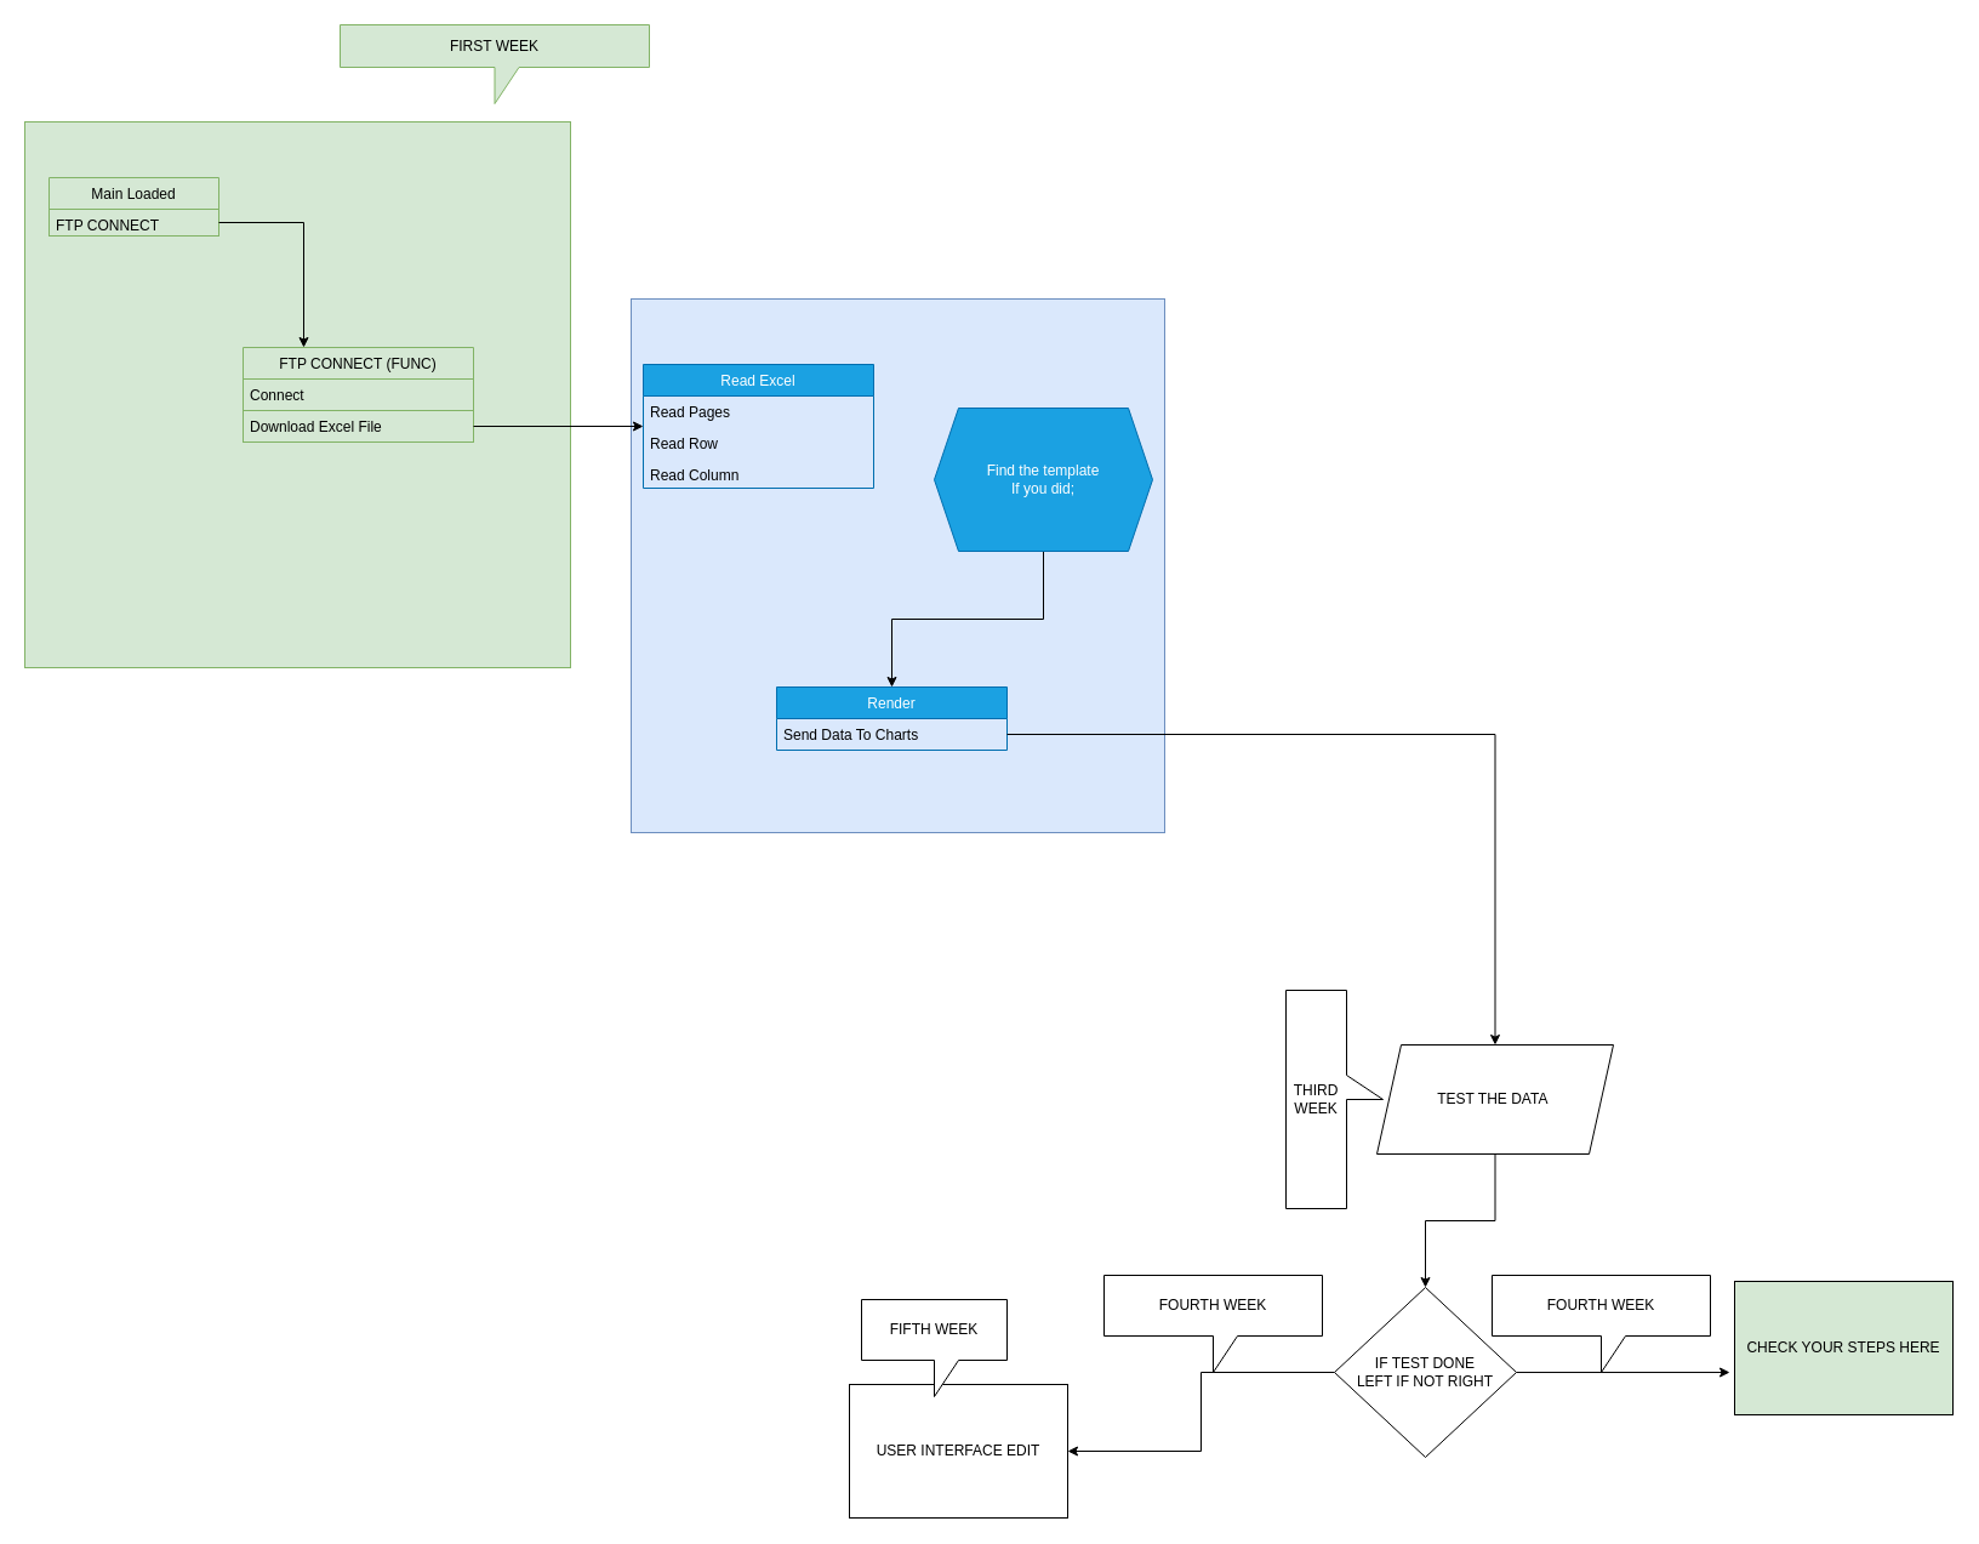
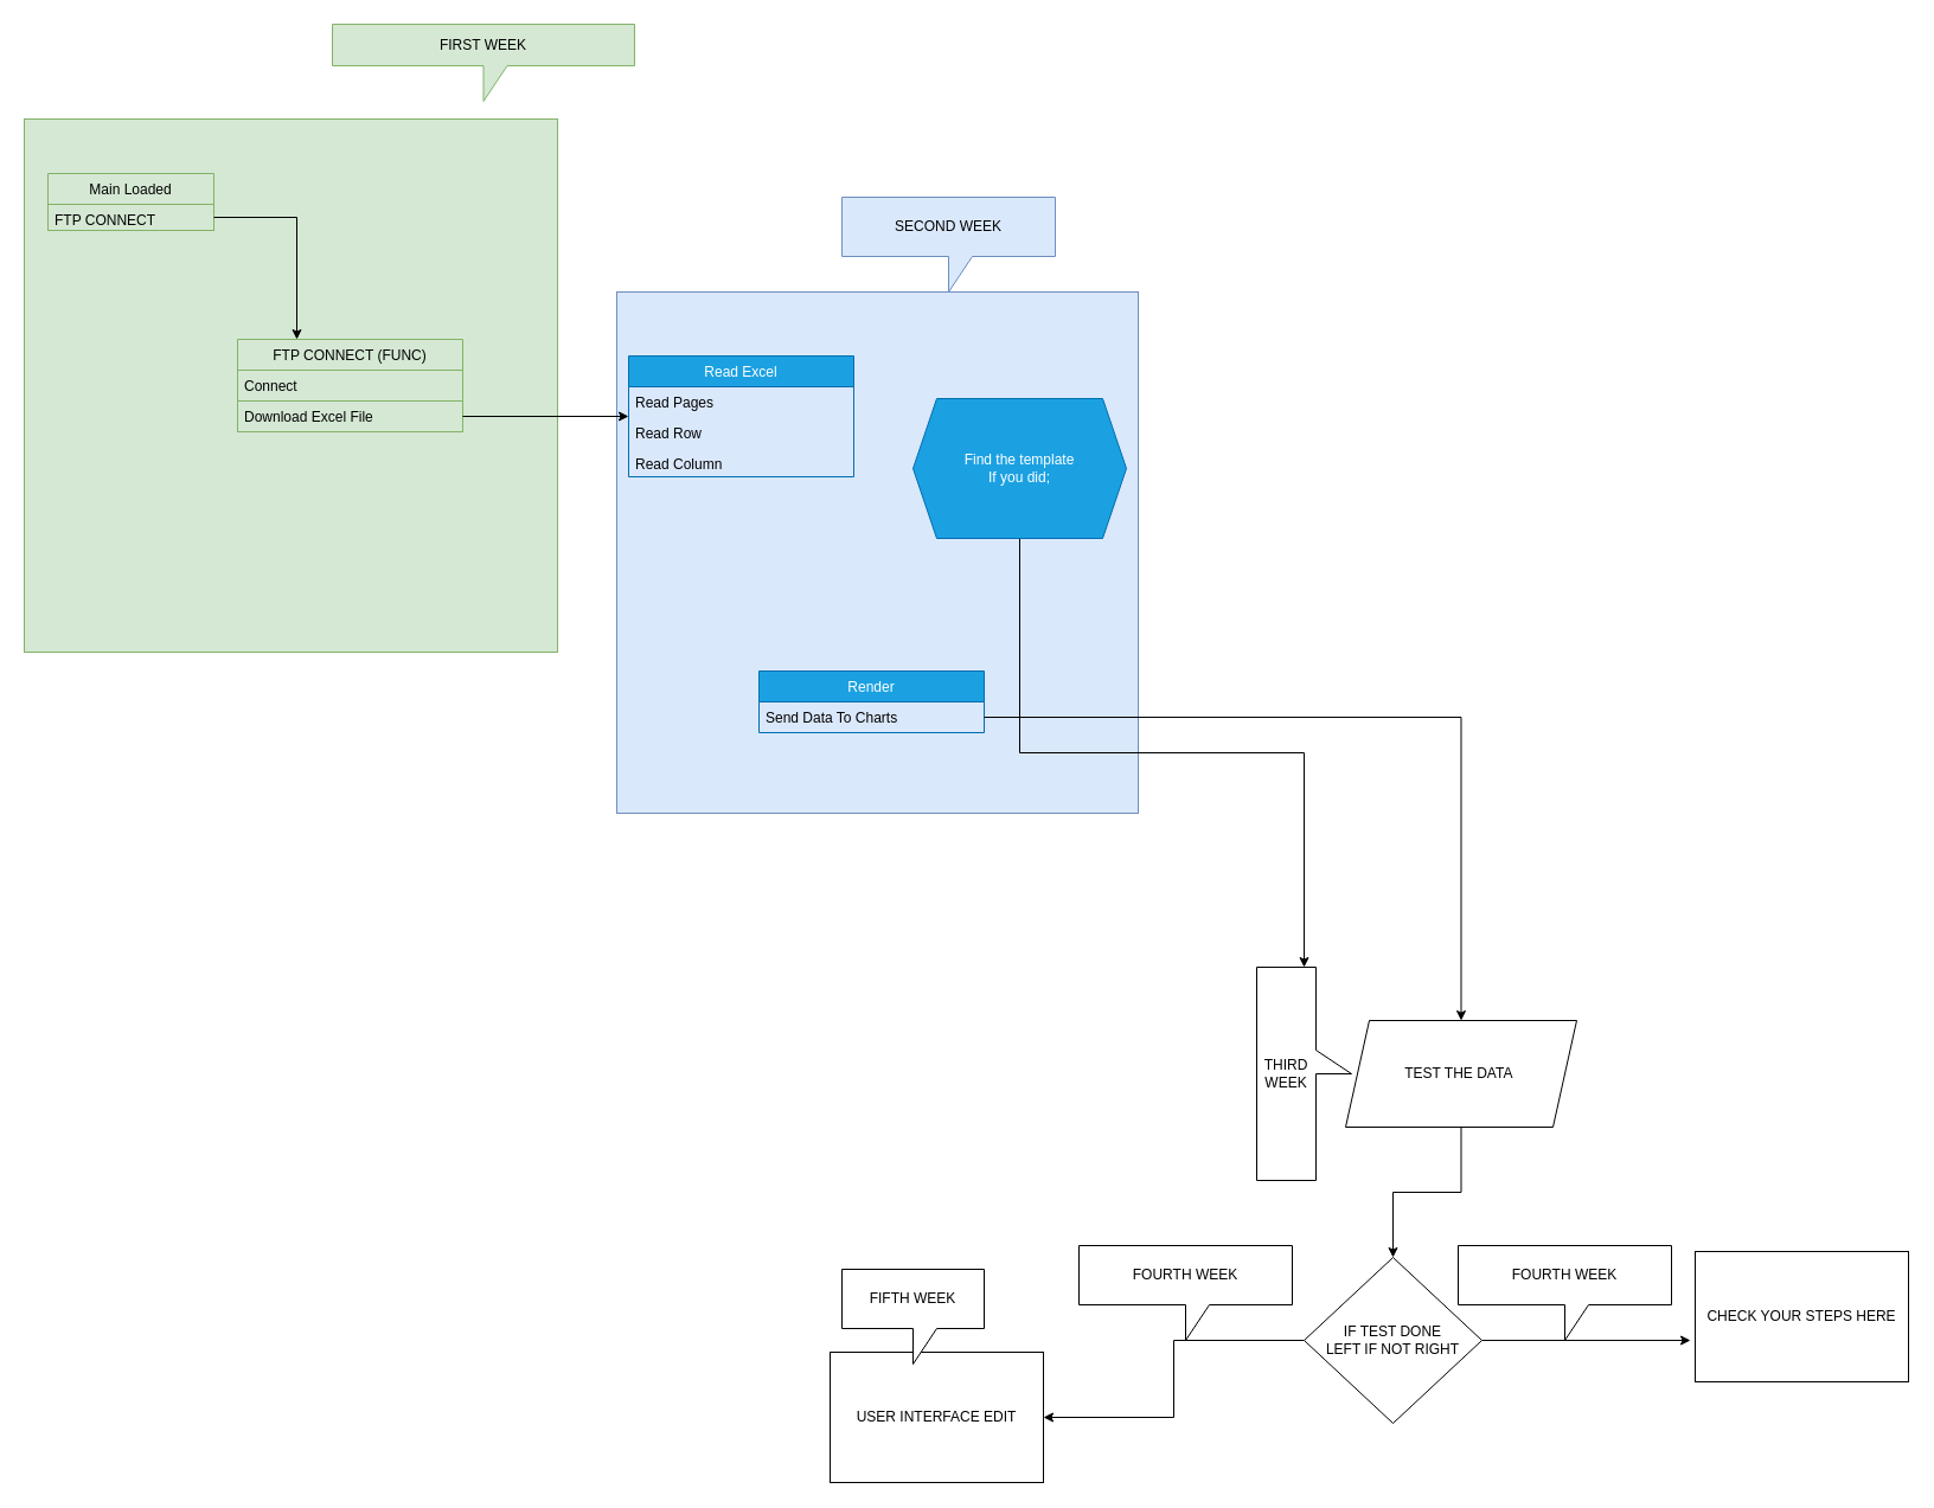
  <mxCell id="0" />
  <mxCell id="1" parent="0" />
  <mxCell id="2" value="" style="whiteSpace=wrap;html=1;aspect=fixed;fillColor=#d5e8d4;strokeColor=#82b366;" vertex="1" parent="1"><mxGeometry x="20" y="100" width="450" height="450" as="geometry" /></mxCell>
  <mxCell id="3" value="" style="whiteSpace=wrap;html=1;aspect=fixed;fillColor=#dae8fc;strokeColor=#6c8ebf;" vertex="1" parent="1"><mxGeometry x="520" y="246" width="440" height="440" as="geometry" /></mxCell>
  <mxCell id="4" value="Main Loaded" style="swimlane;fontStyle=0;childLayout=stackLayout;horizontal=1;startSize=26;horizontalStack=0;resizeParent=1;resizeParentMax=0;resizeLast=0;collapsible=1;marginBottom=0;fillColor=#d5e8d4;strokeColor=#82b366;" parent="1" vertex="1"><mxGeometry x="40" y="146" width="140" height="48" as="geometry" /></mxCell>
  <mxCell id="5" value="FTP CONNECT" style="text;align=left;verticalAlign=top;spacingLeft=4;spacingRight=4;overflow=hidden;rotatable=0;points=[[0,0.5],[1,0.5]];portConstraint=eastwest;fillColor=#d5e8d4;strokeColor=#82b366;" parent="4" vertex="1"><mxGeometry y="26" width="140" height="22" as="geometry" /></mxCell>
  <mxCell id="6" value="FTP CONNECT (FUNC)" style="swimlane;fontStyle=0;childLayout=stackLayout;horizontal=1;startSize=26;horizontalStack=0;resizeParent=1;resizeParentMax=0;resizeLast=0;collapsible=1;marginBottom=0;fillColor=#d5e8d4;strokeColor=#82b366;" parent="1" vertex="1"><mxGeometry x="200" y="286" width="190" height="78" as="geometry" /></mxCell>
  <mxCell id="7" value="Connect" style="text;align=left;verticalAlign=top;spacingLeft=4;spacingRight=4;overflow=hidden;rotatable=0;points=[[0,0.5],[1,0.5]];portConstraint=eastwest;fillColor=#d5e8d4;strokeColor=#82b366;" parent="6" vertex="1"><mxGeometry y="26" width="190" height="26" as="geometry" /></mxCell>
  <mxCell id="8" value="Download Excel File" style="text;align=left;verticalAlign=top;spacingLeft=4;spacingRight=4;overflow=hidden;rotatable=0;points=[[0,0.5],[1,0.5]];portConstraint=eastwest;fillColor=#d5e8d4;strokeColor=#82b366;" parent="6" vertex="1"><mxGeometry y="52" width="190" height="26" as="geometry" /></mxCell>
  <mxCell id="9" style="edgeStyle=orthogonalEdgeStyle;rounded=0;orthogonalLoop=1;jettySize=auto;html=1;exitX=1;exitY=0.5;exitDx=0;exitDy=0;" parent="1" source="5" target="6" edge="1"><mxGeometry relative="1" as="geometry"><Array as="points"><mxPoint x="250" y="183" /></Array></mxGeometry></mxCell>
  <mxCell id="10" value="Read Excel" style="swimlane;fontStyle=0;childLayout=stackLayout;horizontal=1;startSize=26;horizontalStack=0;resizeParent=1;resizeParentMax=0;resizeLast=0;collapsible=1;marginBottom=0;fillColor=#1ba1e2;strokeColor=#006EAF;fontColor=#ffffff;" parent="1" vertex="1"><mxGeometry x="530" y="300" width="190" height="102" as="geometry" /></mxCell>
  <mxCell id="11" value="Read Pages" style="text;align=left;verticalAlign=top;spacingLeft=4;spacingRight=4;overflow=hidden;rotatable=0;points=[[0,0.5],[1,0.5]];portConstraint=eastwest;" parent="10" vertex="1"><mxGeometry y="26" width="190" height="26" as="geometry" /></mxCell>
  <mxCell id="12" value="Read Row" style="text;align=left;verticalAlign=top;spacingLeft=4;spacingRight=4;overflow=hidden;rotatable=0;points=[[0,0.5],[1,0.5]];portConstraint=eastwest;" parent="10" vertex="1"><mxGeometry y="52" width="190" height="26" as="geometry" /></mxCell>
  <mxCell id="13" value="Read Column" style="text;align=left;verticalAlign=top;spacingLeft=4;spacingRight=4;overflow=hidden;rotatable=0;points=[[0,0.5],[1,0.5]];portConstraint=eastwest;" parent="10" vertex="1"><mxGeometry y="78" width="190" height="24" as="geometry" /></mxCell>
  <mxCell id="14" style="edgeStyle=orthogonalEdgeStyle;rounded=0;orthogonalLoop=1;jettySize=auto;html=1;exitX=1;exitY=0.5;exitDx=0;exitDy=0;" parent="1" source="8" target="10" edge="1"><mxGeometry relative="1" as="geometry" /></mxCell>
  <mxCell id="15" value="Render" style="swimlane;fontStyle=0;childLayout=stackLayout;horizontal=1;startSize=26;horizontalStack=0;resizeParent=1;resizeParentMax=0;resizeLast=0;collapsible=1;marginBottom=0;fillColor=#1ba1e2;strokeColor=#006EAF;fontColor=#ffffff;" parent="1" vertex="1"><mxGeometry x="640" y="566" width="190" height="52" as="geometry" /></mxCell>
  <mxCell id="16" value="Send Data To Charts" style="text;align=left;verticalAlign=top;spacingLeft=4;spacingRight=4;overflow=hidden;rotatable=0;points=[[0,0.5],[1,0.5]];portConstraint=eastwest;" parent="15" vertex="1"><mxGeometry y="26" width="190" height="26" as="geometry" /></mxCell>
- <mxCell id="17" style="edgeStyle=orthogonalEdgeStyle;rounded=0;orthogonalLoop=1;jettySize=auto;html=1;exitX=0.5;exitY=1;exitDx=0;exitDy=0;" parent="1" source="18" target="15" edge="1"><mxGeometry relative="1" as="geometry" /></mxCell>
+ <mxCell id="17" style="edgeStyle=orthogonalEdgeStyle;rounded=0;orthogonalLoop=1;jettySize=auto;html=1;exitX=0.5;exitY=1;exitDx=0;exitDy=0;" parent="1" source="18" target="28" edge="1"><mxGeometry relative="1" as="geometry" /></mxCell>
  <mxCell id="18" value="Find the template&lt;br&gt;If you did;" style="shape=hexagon;perimeter=hexagonPerimeter2;whiteSpace=wrap;html=1;fixedSize=1;fillColor=#1ba1e2;strokeColor=#006EAF;fontColor=#ffffff;" parent="1" vertex="1"><mxGeometry x="770" y="336" width="180" height="118" as="geometry" /></mxCell>
  <mxCell id="19" style="edgeStyle=orthogonalEdgeStyle;rounded=0;orthogonalLoop=1;jettySize=auto;html=1;entryX=0.5;entryY=0;entryDx=0;entryDy=0;" parent="1" source="20" target="24" edge="1"><mxGeometry relative="1" as="geometry"><mxPoint x="1160" y="971" as="targetPoint" /></mxGeometry></mxCell>
  <mxCell id="20" value="TEST THE DATA&amp;nbsp;" style="shape=parallelogram;perimeter=parallelogramPerimeter;whiteSpace=wrap;html=1;fixedSize=1;" parent="1" vertex="1"><mxGeometry x="1135" y="861" width="195" height="90" as="geometry" /></mxCell>
  <mxCell id="21" value="USER INTERFACE EDIT" style="rounded=0;whiteSpace=wrap;html=1;" parent="1" vertex="1"><mxGeometry x="700" y="1141" width="180" height="110" as="geometry" /></mxCell>
  <mxCell id="22" style="edgeStyle=orthogonalEdgeStyle;rounded=0;orthogonalLoop=1;jettySize=auto;html=1;exitX=0;exitY=0.5;exitDx=0;exitDy=0;" parent="1" source="24" target="21" edge="1"><mxGeometry relative="1" as="geometry" /></mxCell>
  <mxCell id="23" style="edgeStyle=orthogonalEdgeStyle;rounded=0;orthogonalLoop=1;jettySize=auto;html=1;entryX=-0.022;entryY=0.682;entryDx=0;entryDy=0;entryPerimeter=0;" parent="1" source="24" target="25" edge="1"><mxGeometry relative="1" as="geometry" /></mxCell>
  <mxCell id="24" value="IF TEST DONE&lt;br&gt;LEFT IF NOT RIGHT" style="rhombus;whiteSpace=wrap;html=1;" parent="1" vertex="1"><mxGeometry x="1100" y="1061" width="150" height="140" as="geometry" /></mxCell>
- <mxCell id="25" value="CHECK YOUR STEPS HERE" style="rounded=0;whiteSpace=wrap;html=1;fillColor=#d5e8d4;" parent="1" vertex="1"><mxGeometry x="1430" y="1056" width="180" height="110" as="geometry" /></mxCell>
+ <mxCell id="25" value="CHECK YOUR STEPS HERE" style="rounded=0;whiteSpace=wrap;html=1;" parent="1" vertex="1"><mxGeometry x="1430" y="1056" width="180" height="110" as="geometry" /></mxCell>
  <mxCell id="26" value="FIRST WEEK" style="shape=callout;whiteSpace=wrap;html=1;perimeter=calloutPerimeter;fillColor=#d5e8d4;strokeColor=#82b366;" parent="1" vertex="1"><mxGeometry x="280" y="20" width="255" height="65" as="geometry" /></mxCell>
+ <mxCell id="27" value="SECOND WEEK" style="shape=callout;whiteSpace=wrap;html=1;perimeter=calloutPerimeter;fillColor=#dae8fc;strokeColor=#6c8ebf;" parent="1" vertex="1"><mxGeometry x="710" y="166" width="180" height="80" as="geometry" /></mxCell>
  <mxCell id="28" value="THIRD WEEK" style="shape=callout;whiteSpace=wrap;html=1;perimeter=calloutPerimeter;direction=north;" parent="1" vertex="1"><mxGeometry x="1060" y="816" width="80" height="180" as="geometry" /></mxCell>
  <mxCell id="29" value="FOURTH WEEK" style="shape=callout;whiteSpace=wrap;html=1;perimeter=calloutPerimeter;" parent="1" vertex="1"><mxGeometry x="910" y="1051" width="180" height="80" as="geometry" /></mxCell>
  <mxCell id="30" value="FOURTH WEEK" style="shape=callout;whiteSpace=wrap;html=1;perimeter=calloutPerimeter;" parent="1" vertex="1"><mxGeometry x="1230" y="1051" width="180" height="80" as="geometry" /></mxCell>
  <mxCell id="31" value="FIFTH WEEK" style="shape=callout;whiteSpace=wrap;html=1;perimeter=calloutPerimeter;" parent="1" vertex="1"><mxGeometry x="710" y="1071" width="120" height="80" as="geometry" /></mxCell>
  <mxCell id="32" style="edgeStyle=orthogonalEdgeStyle;rounded=0;orthogonalLoop=1;jettySize=auto;html=1;entryX=0.5;entryY=0;entryDx=0;entryDy=0;" edge="1" parent="1" source="16" target="20"><mxGeometry relative="1" as="geometry" /></mxCell>
